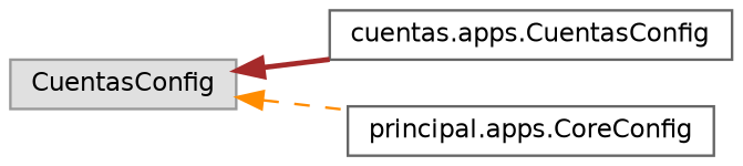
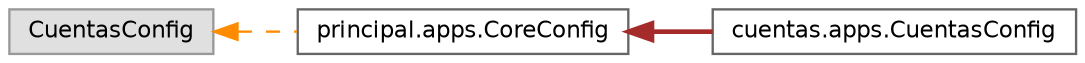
  digraph {
    rankdir=LR
    node [color=grey40 fillcolor=white fontname=Helvetica fontsize=10 shape=box style=filled]
    edge [dir=back fontname=Helvetica fontsize=10 labelfontname=Helvetica labelfontsize=10]
    n1 [color=grey60 fillcolor="#E0E0E0" height=0.2 label=CuentasConfig width=0.4]
    n2 [height=0.2 label="cuentas.apps.CuentasConfig" width=0.4]
    n3 [height=0.2 label="principal.apps.CoreConfig" width=0.4]
-   n1 -> n2 [color=brown style=bold]
+   n3 -> n2 [color=brown style=bold]
    n1 -> n3 [color=darkorange style=dashed]
  }
